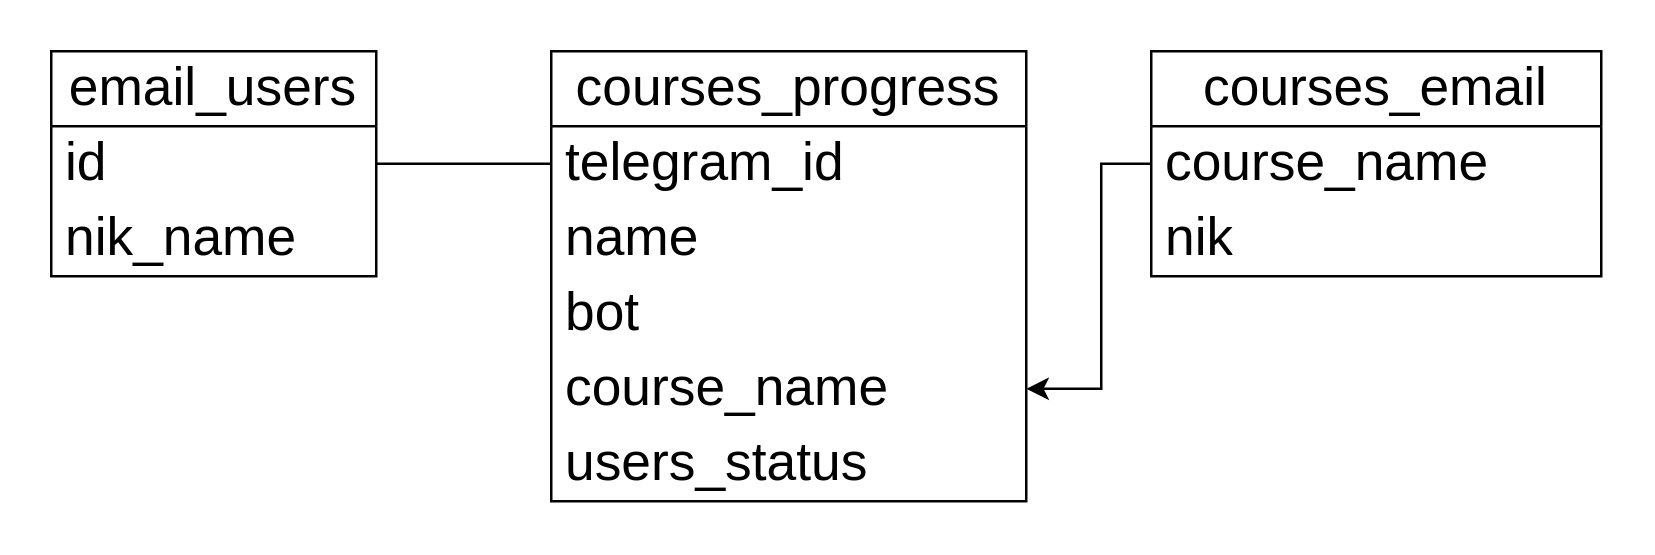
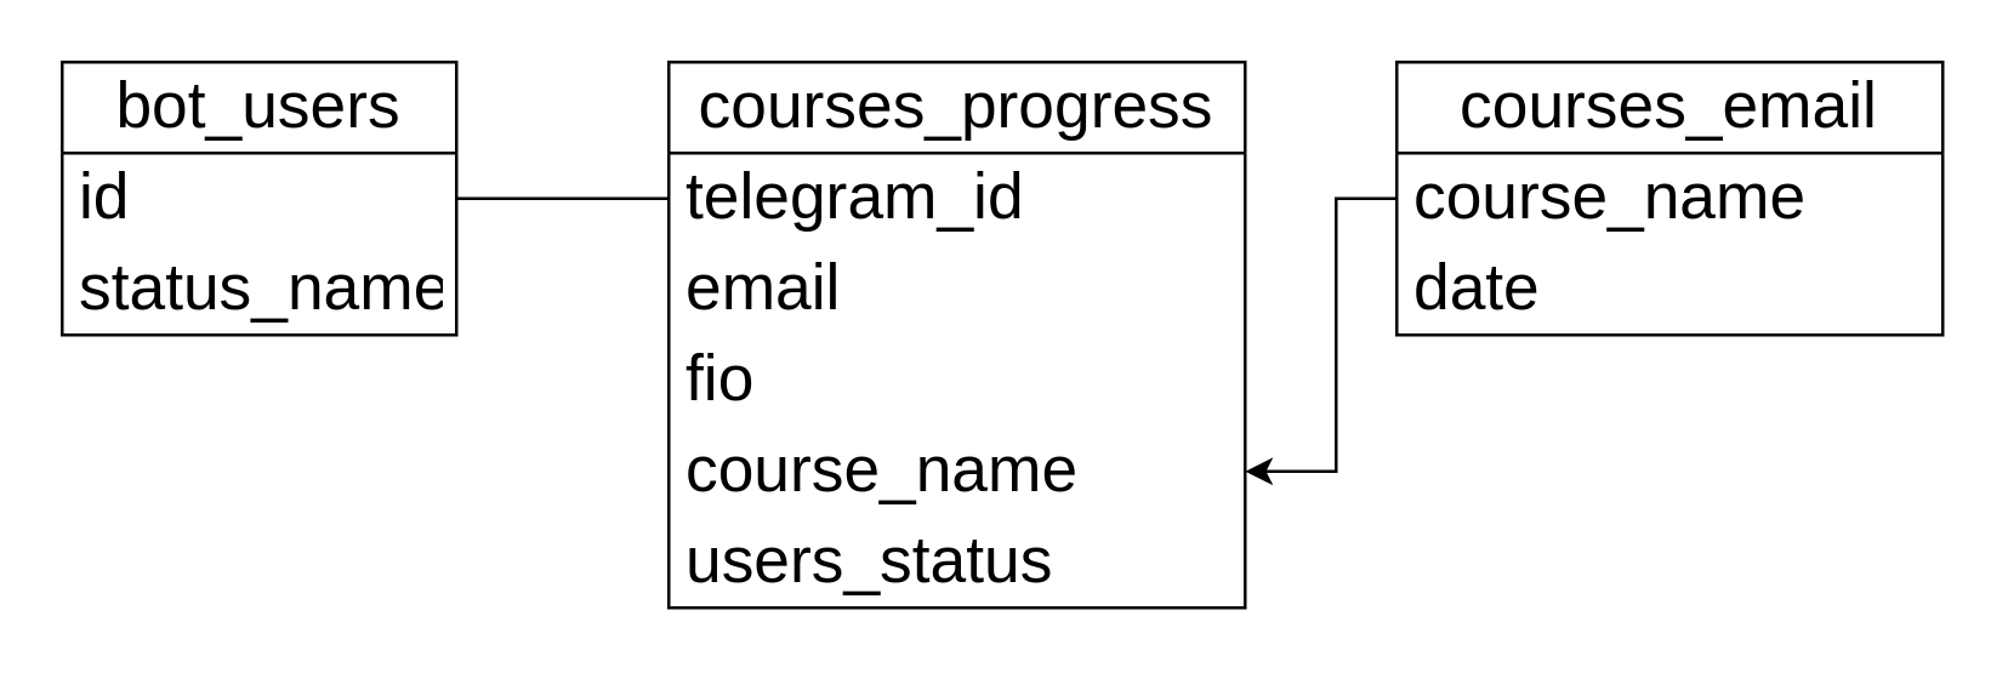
  <mxCell id="0" />
  <mxCell id="1" parent="0" />
- <mxCell id="2" value="&lt;span id=&quot;docs-internal-guid-c869dfcd-7fff-3448-b520-f3766a971ef7&quot; style=&quot;font-size:16pt;font-family:'Comic Sans MS',sans-serif;color:#000000;background-color:transparent;font-weight:400;font-style:normal;font-variant:normal;text-decoration:none;vertical-align:baseline;white-space:pre;white-space:pre-wrap;&quot;&gt;email_users&lt;/span&gt;" style="swimlane;fontStyle=0;childLayout=stackLayout;horizontal=1;startSize=30;horizontalStack=0;resizeParent=1;resizeParentMax=0;resizeLast=0;collapsible=1;marginBottom=0;whiteSpace=wrap;html=1;" vertex="1" parent="1"><mxGeometry x="20" y="20" width="130" height="90" as="geometry" /></mxCell>
+ <mxCell id="2" value="&lt;span id=&quot;docs-internal-guid-c869dfcd-7fff-3448-b520-f3766a971ef7&quot; style=&quot;font-size:16pt;font-family:'Comic Sans MS',sans-serif;color:#000000;background-color:transparent;font-weight:400;font-style:normal;font-variant:normal;text-decoration:none;vertical-align:baseline;white-space:pre;white-space:pre-wrap;&quot;&gt;bot_users&lt;/span&gt;" style="swimlane;fontStyle=0;childLayout=stackLayout;horizontal=1;startSize=30;horizontalStack=0;resizeParent=1;resizeParentMax=0;resizeLast=0;collapsible=1;marginBottom=0;whiteSpace=wrap;html=1;" vertex="1" parent="1"><mxGeometry x="20" y="20" width="130" height="90" as="geometry" /></mxCell>
  <mxCell id="3" value="&lt;span id=&quot;docs-internal-guid-11869f97-7fff-4f04-4be3-e1baf92dee01&quot; style=&quot;font-size:16pt;font-family:'Comic Sans MS',sans-serif;color:#000000;background-color:transparent;font-weight:400;font-style:normal;font-variant:normal;text-decoration:none;vertical-align:baseline;white-space:pre;white-space:pre-wrap;&quot;&gt;id&lt;/span&gt;" style="text;strokeColor=none;fillColor=none;align=left;verticalAlign=middle;spacingLeft=4;spacingRight=4;overflow=hidden;points=[[0,0.5],[1,0.5]];portConstraint=eastwest;rotatable=0;whiteSpace=wrap;html=1;" vertex="1" parent="2"><mxGeometry y="30" width="130" height="30" as="geometry" /></mxCell>
- <mxCell id="4" value="&lt;span id=&quot;docs-internal-guid-e6231da3-7fff-6545-ff15-4142ab227fed&quot; style=&quot;font-size:16pt;font-family:'Comic Sans MS',sans-serif;color:#000000;background-color:transparent;font-weight:400;font-style:normal;font-variant:normal;text-decoration:none;vertical-align:baseline;white-space:pre;white-space:pre-wrap;&quot;&gt;nik_name&lt;/span&gt;" style="text;strokeColor=none;fillColor=none;align=left;verticalAlign=middle;spacingLeft=4;spacingRight=4;overflow=hidden;points=[[0,0.5],[1,0.5]];portConstraint=eastwest;rotatable=0;whiteSpace=wrap;html=1;" vertex="1" parent="2"><mxGeometry y="60" width="130" height="30" as="geometry" /></mxCell>
+ <mxCell id="4" value="&lt;span id=&quot;docs-internal-guid-e6231da3-7fff-6545-ff15-4142ab227fed&quot; style=&quot;font-size:16pt;font-family:'Comic Sans MS',sans-serif;color:#000000;background-color:transparent;font-weight:400;font-style:normal;font-variant:normal;text-decoration:none;vertical-align:baseline;white-space:pre;white-space:pre-wrap;&quot;&gt;status_name&lt;/span&gt;" style="text;strokeColor=none;fillColor=none;align=left;verticalAlign=middle;spacingLeft=4;spacingRight=4;overflow=hidden;points=[[0,0.5],[1,0.5]];portConstraint=eastwest;rotatable=0;whiteSpace=wrap;html=1;" vertex="1" parent="2"><mxGeometry y="60" width="130" height="30" as="geometry" /></mxCell>
  <mxCell id="5" value="&lt;span id=&quot;docs-internal-guid-8a672379-7fff-c6b6-a3d1-e5354c85779a&quot; style=&quot;font-size:16pt;font-family:'Comic Sans MS',sans-serif;color:#000000;background-color:transparent;font-weight:400;font-style:normal;font-variant:normal;text-decoration:none;vertical-align:baseline;white-space:pre;white-space:pre-wrap;&quot;&gt;courses_progress&lt;/span&gt;" style="swimlane;fontStyle=0;childLayout=stackLayout;horizontal=1;startSize=30;horizontalStack=0;resizeParent=1;resizeParentMax=0;resizeLast=0;collapsible=1;marginBottom=0;whiteSpace=wrap;html=1;" vertex="1" parent="1"><mxGeometry x="220" y="20" width="190" height="180" as="geometry" /></mxCell>
  <mxCell id="6" value="&lt;span id=&quot;docs-internal-guid-5220b8b4-7fff-0504-b0c1-0c4de0aed50d&quot; style=&quot;font-size:16pt;font-family:'Comic Sans MS',sans-serif;color:#000000;background-color:transparent;font-weight:400;font-style:normal;font-variant:normal;text-decoration:none;vertical-align:baseline;white-space:pre;white-space:pre-wrap;&quot;&gt;telegram_id &lt;/span&gt;" style="text;strokeColor=none;fillColor=none;align=left;verticalAlign=middle;spacingLeft=4;spacingRight=4;overflow=hidden;points=[[0,0.5],[1,0.5]];portConstraint=eastwest;rotatable=0;whiteSpace=wrap;html=1;" vertex="1" parent="5"><mxGeometry y="30" width="190" height="30" as="geometry" /></mxCell>
- <mxCell id="7" value="&lt;span id=&quot;docs-internal-guid-64f00a0a-7fff-25f7-1d6b-bca64cc8472f&quot; style=&quot;font-size:16pt;font-family:'Comic Sans MS',sans-serif;color:#000000;background-color:transparent;font-weight:400;font-style:normal;font-variant:normal;text-decoration:none;vertical-align:baseline;white-space:pre;white-space:pre-wrap;&quot;&gt;name&lt;/span&gt;" style="text;strokeColor=none;fillColor=none;align=left;verticalAlign=middle;spacingLeft=4;spacingRight=4;overflow=hidden;points=[[0,0.5],[1,0.5]];portConstraint=eastwest;rotatable=0;whiteSpace=wrap;html=1;" vertex="1" parent="5"><mxGeometry y="60" width="190" height="30" as="geometry" /></mxCell>
- <mxCell id="8" value="&lt;span id=&quot;docs-internal-guid-97ef49f8-7fff-4bbc-cee5-3b225f4202da&quot; style=&quot;font-size:16pt;font-family:'Comic Sans MS',sans-serif;color:#000000;background-color:transparent;font-weight:400;font-style:normal;font-variant:normal;text-decoration:none;vertical-align:baseline;white-space:pre;white-space:pre-wrap;&quot;&gt;bot&lt;/span&gt;" style="text;strokeColor=none;fillColor=none;align=left;verticalAlign=middle;spacingLeft=4;spacingRight=4;overflow=hidden;points=[[0,0.5],[1,0.5]];portConstraint=eastwest;rotatable=0;whiteSpace=wrap;html=1;" vertex="1" parent="5"><mxGeometry y="90" width="190" height="30" as="geometry" /></mxCell>
+ <mxCell id="7" value="&lt;span id=&quot;docs-internal-guid-64f00a0a-7fff-25f7-1d6b-bca64cc8472f&quot; style=&quot;font-size:16pt;font-family:'Comic Sans MS',sans-serif;color:#000000;background-color:transparent;font-weight:400;font-style:normal;font-variant:normal;text-decoration:none;vertical-align:baseline;white-space:pre;white-space:pre-wrap;&quot;&gt;email&lt;/span&gt;" style="text;strokeColor=none;fillColor=none;align=left;verticalAlign=middle;spacingLeft=4;spacingRight=4;overflow=hidden;points=[[0,0.5],[1,0.5]];portConstraint=eastwest;rotatable=0;whiteSpace=wrap;html=1;" vertex="1" parent="5"><mxGeometry y="60" width="190" height="30" as="geometry" /></mxCell>
+ <mxCell id="8" value="&lt;span id=&quot;docs-internal-guid-97ef49f8-7fff-4bbc-cee5-3b225f4202da&quot; style=&quot;font-size:16pt;font-family:'Comic Sans MS',sans-serif;color:#000000;background-color:transparent;font-weight:400;font-style:normal;font-variant:normal;text-decoration:none;vertical-align:baseline;white-space:pre;white-space:pre-wrap;&quot;&gt;fio&lt;/span&gt;" style="text;strokeColor=none;fillColor=none;align=left;verticalAlign=middle;spacingLeft=4;spacingRight=4;overflow=hidden;points=[[0,0.5],[1,0.5]];portConstraint=eastwest;rotatable=0;whiteSpace=wrap;html=1;" vertex="1" parent="5"><mxGeometry y="90" width="190" height="30" as="geometry" /></mxCell>
  <mxCell id="9" value="&lt;span id=&quot;docs-internal-guid-c15ebf98-7fff-6d64-89ff-135bc6474a6d&quot; style=&quot;font-size:16pt;font-family:'Comic Sans MS',sans-serif;color:#000000;background-color:transparent;font-weight:400;font-style:normal;font-variant:normal;text-decoration:none;vertical-align:baseline;white-space:pre;white-space:pre-wrap;&quot;&gt;course_name&lt;/span&gt;" style="text;strokeColor=none;fillColor=none;align=left;verticalAlign=middle;spacingLeft=4;spacingRight=4;overflow=hidden;points=[[0,0.5],[1,0.5]];portConstraint=eastwest;rotatable=0;whiteSpace=wrap;html=1;" vertex="1" parent="5"><mxGeometry y="120" width="190" height="30" as="geometry" /></mxCell>
  <mxCell id="10" value="&lt;span id=&quot;docs-internal-guid-9c81928a-7fff-88b3-ed9f-a84f781e07a2&quot; style=&quot;font-size:16pt;font-family:'Comic Sans MS',sans-serif;color:#000000;background-color:transparent;font-weight:400;font-style:normal;font-variant:normal;text-decoration:none;vertical-align:baseline;white-space:pre;white-space:pre-wrap;&quot;&gt;users_status&lt;/span&gt;" style="text;strokeColor=none;fillColor=none;align=left;verticalAlign=middle;spacingLeft=4;spacingRight=4;overflow=hidden;points=[[0,0.5],[1,0.5]];portConstraint=eastwest;rotatable=0;whiteSpace=wrap;html=1;" vertex="1" parent="5"><mxGeometry y="150" width="190" height="30" as="geometry" /></mxCell>
  <mxCell id="11" value="&lt;span id=&quot;docs-internal-guid-acbaf374-7fff-e245-f03e-093cc3456b77&quot; style=&quot;font-size:16pt;font-family:'Comic Sans MS',sans-serif;color:#000000;background-color:transparent;font-weight:400;font-style:normal;font-variant:normal;text-decoration:none;vertical-align:baseline;white-space:pre;white-space:pre-wrap;&quot;&gt;courses_email&lt;/span&gt;" style="swimlane;fontStyle=0;childLayout=stackLayout;horizontal=1;startSize=30;horizontalStack=0;resizeParent=1;resizeParentMax=0;resizeLast=0;collapsible=1;marginBottom=0;whiteSpace=wrap;html=1;" vertex="1" parent="1"><mxGeometry x="460" y="20" width="180" height="90" as="geometry" /></mxCell>
  <mxCell id="12" value="&lt;span id=&quot;docs-internal-guid-fcff1ebb-7fff-f603-e6d6-48d3bebea003&quot; style=&quot;font-size:16pt;font-family:'Comic Sans MS',sans-serif;color:#000000;background-color:transparent;font-weight:400;font-style:normal;font-variant:normal;text-decoration:none;vertical-align:baseline;white-space:pre;white-space:pre-wrap;&quot;&gt;course_name &lt;/span&gt;" style="text;strokeColor=none;fillColor=none;align=left;verticalAlign=middle;spacingLeft=4;spacingRight=4;overflow=hidden;points=[[0,0.5],[1,0.5]];portConstraint=eastwest;rotatable=0;whiteSpace=wrap;html=1;" vertex="1" parent="11"><mxGeometry y="30" width="180" height="30" as="geometry" /></mxCell>
- <mxCell id="13" value="&lt;span id=&quot;docs-internal-guid-0eb8cb6a-7fff-0cdc-4723-6d58210a093a&quot; style=&quot;font-size:16pt;font-family:'Comic Sans MS',sans-serif;color:#000000;background-color:transparent;font-weight:400;font-style:normal;font-variant:normal;text-decoration:none;vertical-align:baseline;white-space:pre;white-space:pre-wrap;&quot;&gt;nik&lt;/span&gt;" style="text;strokeColor=none;fillColor=none;align=left;verticalAlign=middle;spacingLeft=4;spacingRight=4;overflow=hidden;points=[[0,0.5],[1,0.5]];portConstraint=eastwest;rotatable=0;whiteSpace=wrap;html=1;" vertex="1" parent="11"><mxGeometry y="60" width="180" height="30" as="geometry" /></mxCell>
+ <mxCell id="13" value="&lt;span id=&quot;docs-internal-guid-0eb8cb6a-7fff-0cdc-4723-6d58210a093a&quot; style=&quot;font-size:16pt;font-family:'Comic Sans MS',sans-serif;color:#000000;background-color:transparent;font-weight:400;font-style:normal;font-variant:normal;text-decoration:none;vertical-align:baseline;white-space:pre;white-space:pre-wrap;&quot;&gt;date&lt;/span&gt;" style="text;strokeColor=none;fillColor=none;align=left;verticalAlign=middle;spacingLeft=4;spacingRight=4;overflow=hidden;points=[[0,0.5],[1,0.5]];portConstraint=eastwest;rotatable=0;whiteSpace=wrap;html=1;" vertex="1" parent="11"><mxGeometry y="60" width="180" height="30" as="geometry" /></mxCell>
  <mxCell id="14" value="" style="endArrow=none;html=1;rounded=0;exitX=0;exitY=0.25;exitDx=0;exitDy=0;entryX=1;entryY=0.5;entryDx=0;entryDy=0;" edge="1" parent="1" source="5" target="3"><mxGeometry width="50" height="50" relative="1" as="geometry"><mxPoint x="380" y="410" as="sourcePoint" /><mxPoint x="430" y="360" as="targetPoint" /></mxGeometry></mxCell>
  <mxCell id="15" value="" style="endArrow=classic;html=1;rounded=0;exitX=0;exitY=0.5;exitDx=0;exitDy=0;entryX=1;entryY=0.75;entryDx=0;entryDy=0;" edge="1" parent="1" source="12" target="5"><mxGeometry width="50" height="50" relative="1" as="geometry"><mxPoint x="550" y="190" as="sourcePoint" /><mxPoint x="480" y="190" as="targetPoint" /><Array as="points"><mxPoint x="440" y="65" /><mxPoint x="440" y="155" /></Array></mxGeometry></mxCell>
